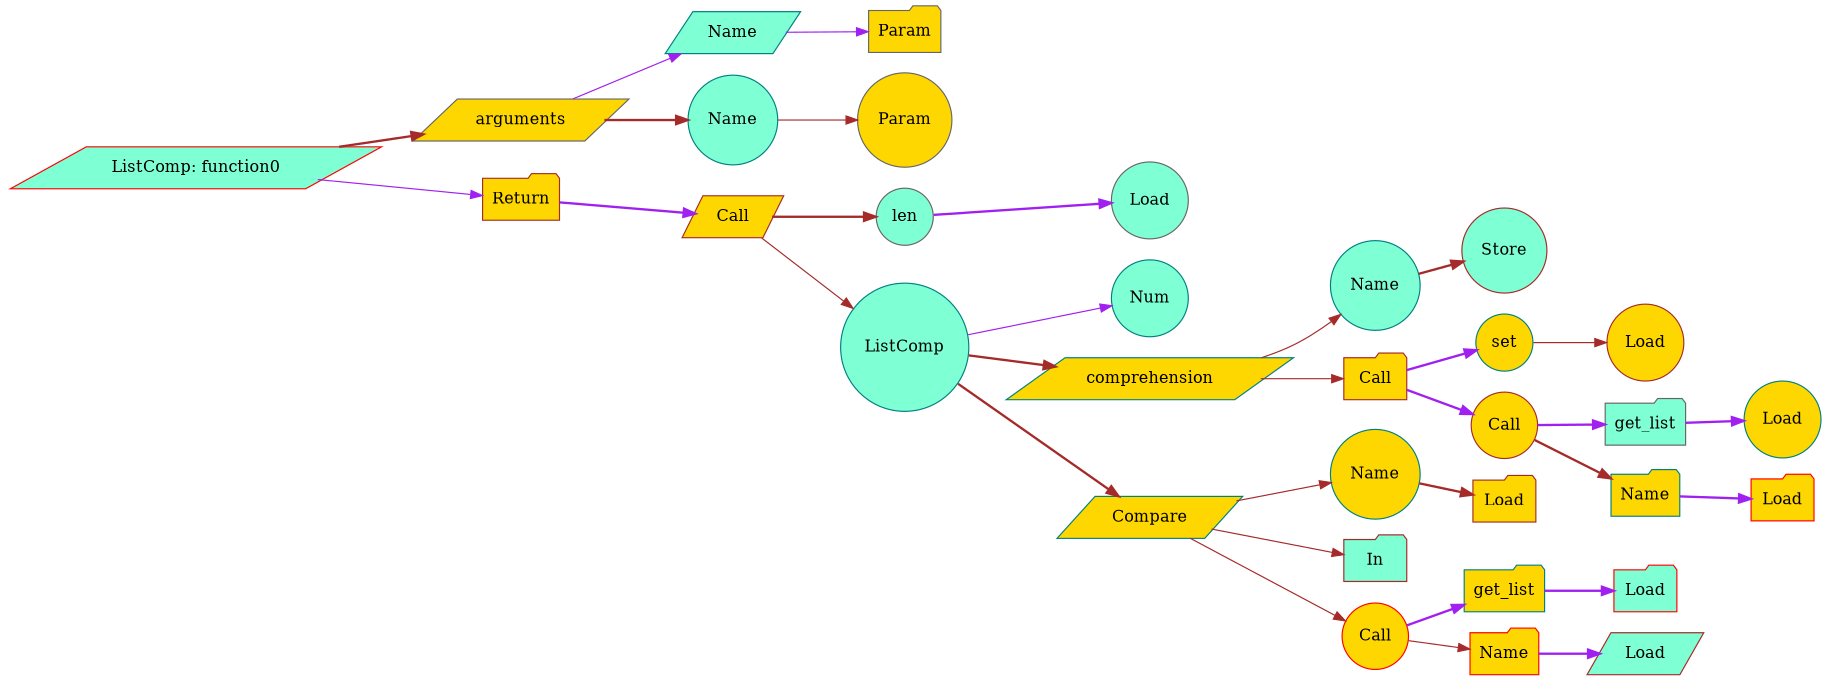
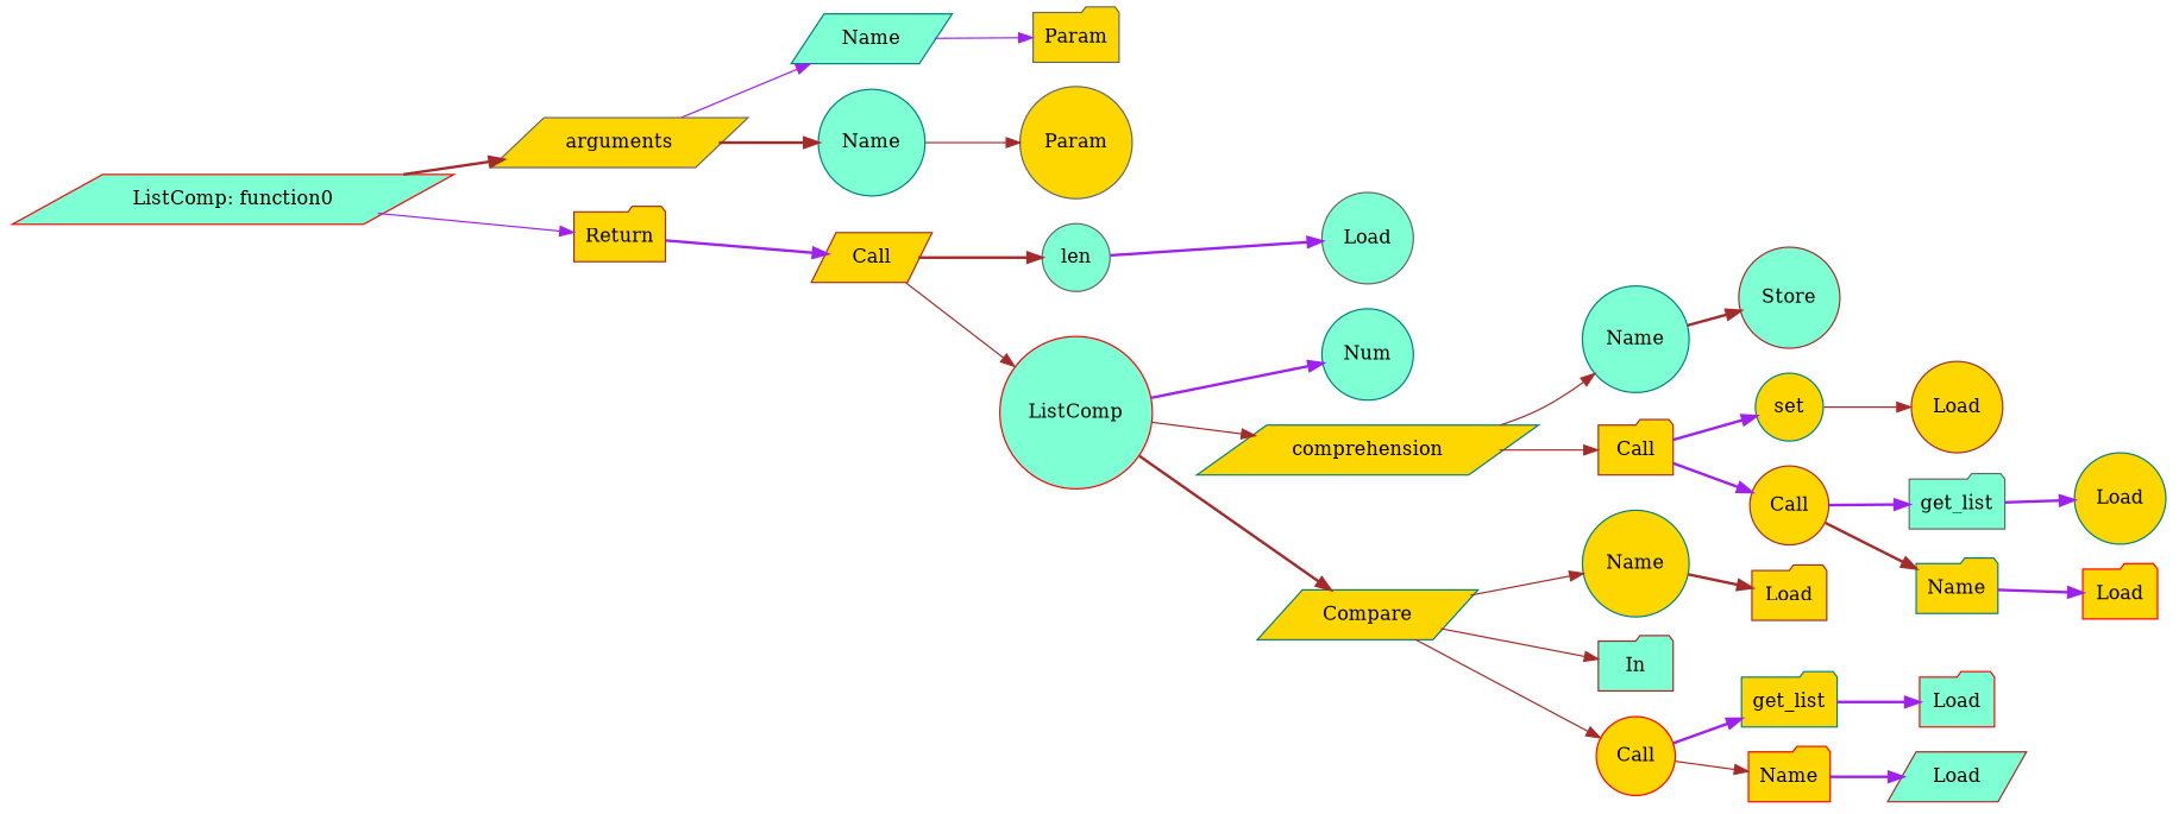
  digraph {
    rankdir=LR
    node [color=teal fillcolor=gold shape=circle style=filled]
    edge [color=brown style=bold]
    n1 [color=red fillcolor=aquamarine label="ListComp: function0" shape=parallelogram]
    n2 [color=gray40 label=arguments shape=parallelogram]
    n3 [color=brown label=Return shape=folder]
    n4 [fillcolor=aquamarine label=Name shape=parallelogram]
    n5 [fillcolor=aquamarine label=Name]
    n6 [color=brown label=Call shape=parallelogram]
    n7 [color=gray40 label=Param shape=folder]
    n8 [color=gray40 label=Param]
    n9 [color=gray40 fillcolor=aquamarine label=len]
-   n10 [fillcolor=aquamarine label=ListComp]
+   n10 [color=red fillcolor=aquamarine label=ListComp]
    n11 [color=gray40 fillcolor=aquamarine label=Load]
    n12 [fillcolor=aquamarine label=Num]
    n13 [label=comprehension shape=parallelogram]
    n14 [label=Compare shape=parallelogram]
    n15 [fillcolor=aquamarine label=Name]
    n16 [color=brown label=Call shape=folder]
    n17 [color=brown fillcolor=aquamarine label=Store]
    n18 [label=set]
    n19 [color=brown label=Call]
    n20 [label=Name]
    n21 [color=brown fillcolor=aquamarine label=In shape=folder]
    n22 [color=red label=Call]
    n23 [color=brown label=Load]
    n24 [color=gray40 fillcolor=aquamarine label=get_list shape=folder]
    n25 [label=Name shape=folder]
    n26 [color=brown label=Load shape=folder]
    n27 [label=get_list shape=folder]
    n28 [color=red label=Name shape=folder]
    n29 [label=Load]
    n30 [color=red label=Load shape=folder]
    n31 [color=red fillcolor=aquamarine label=Load shape=folder]
    n32 [color=brown fillcolor=aquamarine label=Load shape=parallelogram]
    n1 -> n2
    n1 -> n3 [color=purple style=solid]
    n2 -> n4 [color=purple style=solid]
    n2 -> n5
    n3 -> n6 [color=purple]
    n4 -> n7 [color=purple style=solid]
    n5 -> n8 [style=solid]
    n6 -> n9
    n6 -> n10 [style=solid]
    n9 -> n11 [color=purple]
-   n10 -> n12 [color=purple style=solid]
-   n10 -> n13
+   n10 -> n12 [color=purple]
+   n10 -> n13 [style=solid]
    n10 -> n14
    n13 -> n15 [style=solid]
    n13 -> n16 [style=solid]
    n14 -> n20 [style=solid]
    n14 -> n21 [style=solid]
    n14 -> n22 [style=solid]
    n15 -> n17
    n16 -> n18 [color=purple]
    n16 -> n19 [color=purple]
    n18 -> n23 [style=solid]
    n19 -> n24 [color=purple]
    n19 -> n25
    n20 -> n26
    n22 -> n27 [color=purple]
    n22 -> n28 [style=solid]
    n24 -> n29 [color=purple]
    n25 -> n30 [color=purple]
    n27 -> n31 [color=purple]
    n28 -> n32 [color=purple]
  }
